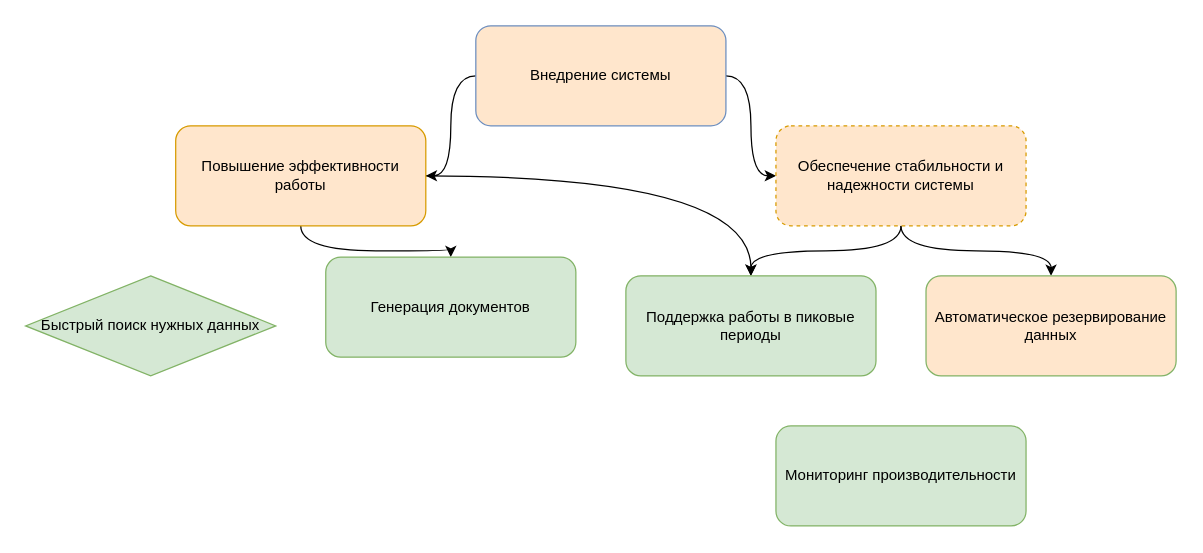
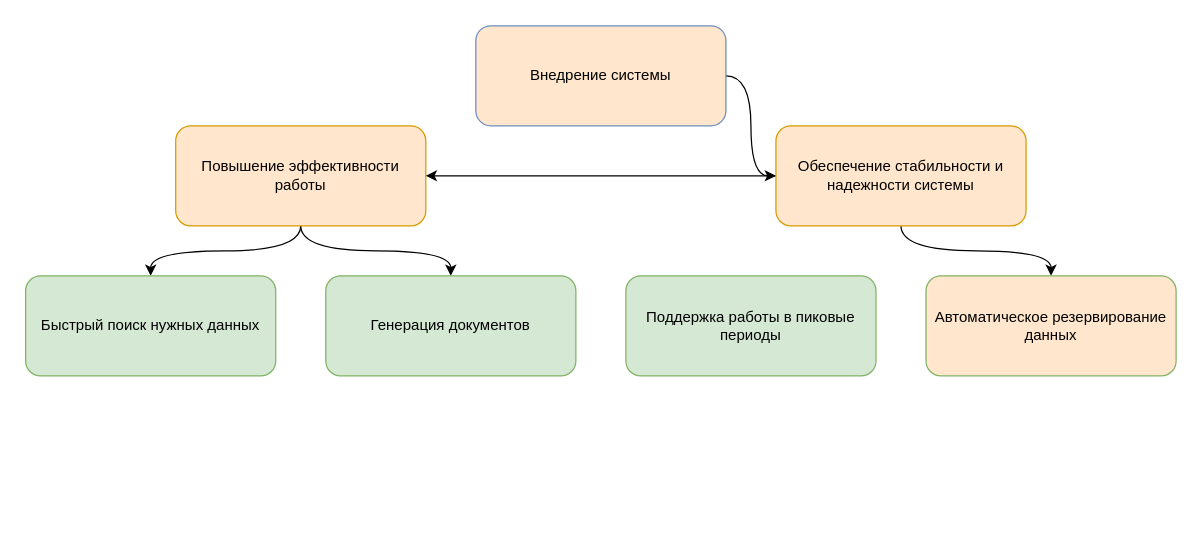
  <mxCell id="0" />
  <mxCell id="1" parent="0" />
- <mxCell id="2" style="edgeStyle=orthogonalEdgeStyle;rounded=0;orthogonalLoop=1;jettySize=auto;html=1;entryX=1;entryY=0.5;entryDx=0;entryDy=0;curved=1;" edge="1" parent="1" source="4" target="7"><mxGeometry relative="1" as="geometry" /></mxCell>
  <mxCell id="3" style="edgeStyle=orthogonalEdgeStyle;rounded=0;orthogonalLoop=1;jettySize=auto;html=1;entryX=0;entryY=0.5;entryDx=0;entryDy=0;curved=1;" edge="1" parent="1" source="4" target="10"><mxGeometry relative="1" as="geometry" /></mxCell>
  <mxCell id="4" value="Внедрение системы" style="rounded=1;whiteSpace=wrap;html=1;fillColor=#ffe6cc;strokeColor=#6c8ebf;" vertex="1" parent="1"><mxGeometry x="380" y="20" width="200" height="80" as="geometry" /></mxCell>
- <mxCell id="5" style="edgeStyle=orthogonalEdgeStyle;rounded=0;orthogonalLoop=1;jettySize=auto;html=1;curved=1;" edge="1" parent="1" source="7" target="13"><mxGeometry relative="1" as="geometry" /></mxCell>
+ <mxCell id="5" style="edgeStyle=orthogonalEdgeStyle;rounded=0;orthogonalLoop=1;jettySize=auto;html=1;entryX=0.5;entryY=0;entryDx=0;entryDy=0;curved=1;" edge="1" parent="1" source="7" target="11"><mxGeometry relative="1" as="geometry" /></mxCell>
  <mxCell id="6" style="edgeStyle=orthogonalEdgeStyle;rounded=0;orthogonalLoop=1;jettySize=auto;html=1;exitX=0.5;exitY=1;exitDx=0;exitDy=0;entryX=0.5;entryY=0;entryDx=0;entryDy=0;curved=1;" edge="1" parent="1" source="7" target="12"><mxGeometry relative="1" as="geometry" /></mxCell>
  <mxCell id="7" value="Повышение эффективности работы" style="rounded=1;whiteSpace=wrap;html=1;fillColor=#ffe6cc;strokeColor=#d79b00;" vertex="1" parent="1"><mxGeometry x="140" y="100" width="200" height="80" as="geometry" /></mxCell>
- <mxCell id="8" style="edgeStyle=orthogonalEdgeStyle;rounded=0;orthogonalLoop=1;jettySize=auto;html=1;entryX=0.5;entryY=0;entryDx=0;entryDy=0;curved=1;" edge="1" parent="1" source="10" target="13"><mxGeometry relative="1" as="geometry" /></mxCell>
+ <mxCell id="8" style="edgeStyle=orthogonalEdgeStyle;rounded=0;orthogonalLoop=1;jettySize=auto;html=1;curved=1;" edge="1" parent="1" source="10" target="7"><mxGeometry relative="1" as="geometry" /></mxCell>
  <mxCell id="9" style="edgeStyle=orthogonalEdgeStyle;rounded=0;orthogonalLoop=1;jettySize=auto;html=1;exitX=0.5;exitY=1;exitDx=0;exitDy=0;entryX=0.5;entryY=0;entryDx=0;entryDy=0;curved=1;" edge="1" parent="1" source="10" target="14"><mxGeometry relative="1" as="geometry" /></mxCell>
- <mxCell id="10" value="Обеспечение стабильности и надежности системы" style="rounded=1;whiteSpace=wrap;html=1;fillColor=#ffe6cc;strokeColor=#d79b00;dashed=1;" vertex="1" parent="1"><mxGeometry x="620" y="100" width="200" height="80" as="geometry" /></mxCell>
- <mxCell id="11" value="Быстрый поиск нужных данных" style="rhombus;whiteSpace=wrap;html=1;fillColor=#d5e8d4;strokeColor=#82b366;" vertex="1" parent="1"><mxGeometry x="20" y="220" width="200" height="80" as="geometry" /></mxCell>
- <mxCell id="12" value="Генерация документов" style="rounded=1;whiteSpace=wrap;html=1;fillColor=#d5e8d4;strokeColor=#82b366;" vertex="1" parent="1"><mxGeometry x="260" y="205" width="200" height="80" as="geometry" /></mxCell>
+ <mxCell id="10" value="Обеспечение стабильности и надежности системы" style="rounded=1;whiteSpace=wrap;html=1;fillColor=#ffe6cc;strokeColor=#d79b00;" vertex="1" parent="1"><mxGeometry x="620" y="100" width="200" height="80" as="geometry" /></mxCell>
+ <mxCell id="11" value="Быстрый поиск нужных данных" style="rounded=1;whiteSpace=wrap;html=1;fillColor=#d5e8d4;strokeColor=#82b366;" vertex="1" parent="1"><mxGeometry x="20" y="220" width="200" height="80" as="geometry" /></mxCell>
+ <mxCell id="12" value="Генерация документов" style="rounded=1;whiteSpace=wrap;html=1;fillColor=#d5e8d4;strokeColor=#82b366;" vertex="1" parent="1"><mxGeometry x="260" y="220" width="200" height="80" as="geometry" /></mxCell>
  <mxCell id="13" value="Поддержка работы в пиковые периоды" style="rounded=1;whiteSpace=wrap;html=1;fillColor=#d5e8d4;strokeColor=#82b366;" vertex="1" parent="1"><mxGeometry x="500" y="220" width="200" height="80" as="geometry" /></mxCell>
  <mxCell id="14" value="Автоматическое резервирование данных" style="rounded=1;whiteSpace=wrap;html=1;fillColor=#ffe6cc;strokeColor=#82b366;" vertex="1" parent="1"><mxGeometry x="740" y="220" width="200" height="80" as="geometry" /></mxCell>
- <mxCell id="15" value="Мониторинг производительности" style="rounded=1;whiteSpace=wrap;html=1;fillColor=#d5e8d4;strokeColor=#82b366;" vertex="1" parent="1"><mxGeometry x="620" y="340" width="200" height="80" as="geometry" /></mxCell>
